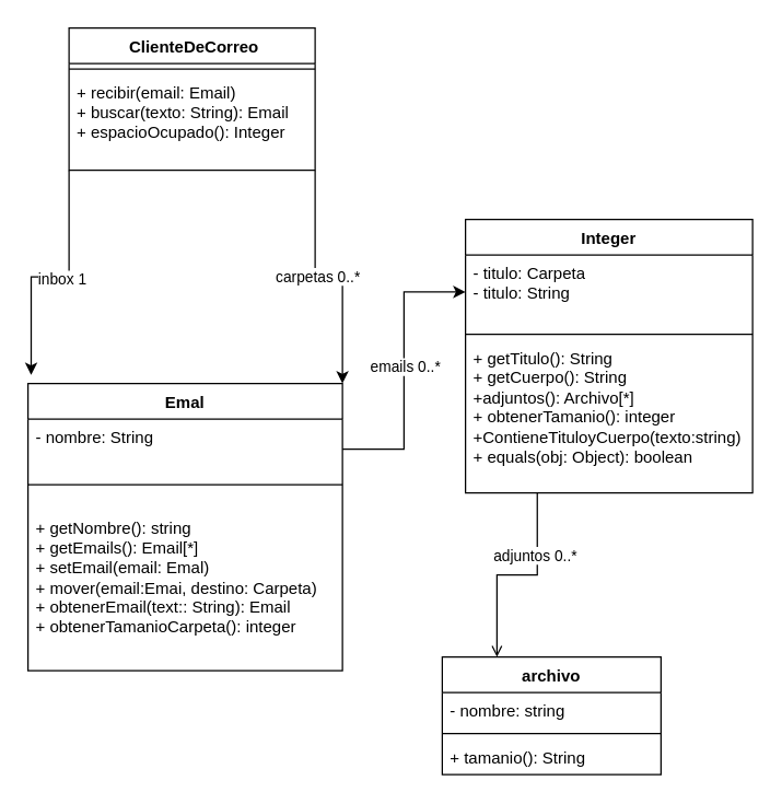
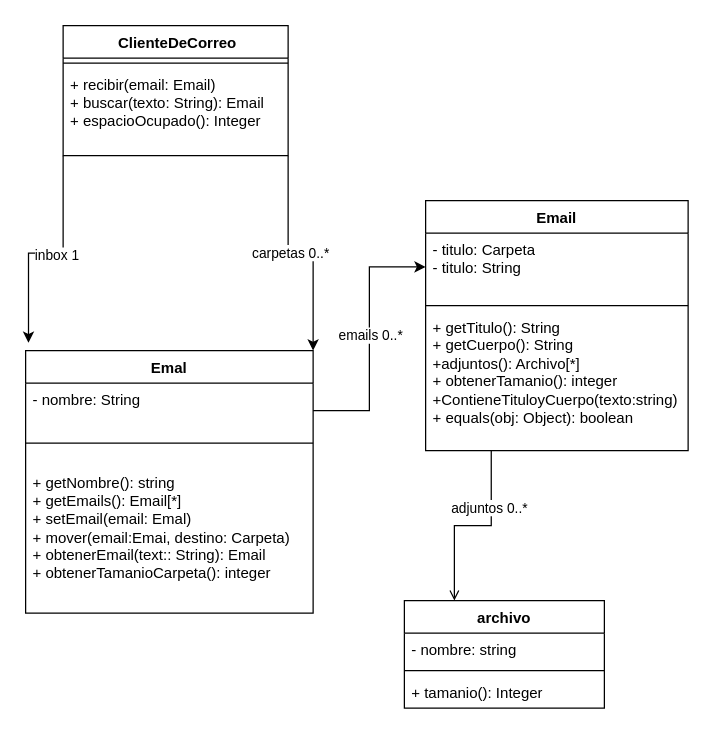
  <mxCell id="0" />
  <mxCell id="1" parent="0" />
  <mxCell id="2" style="edgeStyle=orthogonalEdgeStyle;rounded=0;orthogonalLoop=1;jettySize=auto;html=1;exitX=1;exitY=1;exitDx=0;exitDy=0;entryX=1;entryY=0;entryDx=0;entryDy=0;" parent="1" source="4" target="17" edge="1"><mxGeometry relative="1" as="geometry" /></mxCell>
  <mxCell id="3" value="carpetas 0..*" style="edgeLabel;html=1;align=center;verticalAlign=middle;resizable=0;points=[];" parent="2" vertex="1" connectable="0"><mxGeometry x="-0.103" y="1" relative="1" as="geometry"><mxPoint as="offset" /></mxGeometry></mxCell>
  <mxCell id="4" value="&amp;nbsp;ClienteDeCorreo" style="swimlane;fontStyle=1;align=center;verticalAlign=top;childLayout=stackLayout;horizontal=1;startSize=26;horizontalStack=0;resizeParent=1;resizeParentMax=0;resizeLast=0;collapsible=1;marginBottom=0;whiteSpace=wrap;html=1;" parent="1" vertex="1"><mxGeometry x="50" y="20" width="180" height="104" as="geometry" /></mxCell>
  <mxCell id="5" value="" style="line;strokeWidth=1;fillColor=none;align=left;verticalAlign=middle;spacingTop=-1;spacingLeft=3;spacingRight=3;rotatable=0;labelPosition=right;points=[];portConstraint=eastwest;strokeColor=inherit;" parent="4" vertex="1"><mxGeometry y="26" width="180" height="8" as="geometry" /></mxCell>
  <mxCell id="6" value="+ recibir(email: Email)&lt;div&gt;+ buscar(texto: String): Email&lt;/div&gt;&lt;div&gt;+ espacioOcupado(): Integer&lt;/div&gt;" style="text;strokeColor=none;fillColor=none;align=left;verticalAlign=top;spacingLeft=4;spacingRight=4;overflow=hidden;rotatable=0;points=[[0,0.5],[1,0.5]];portConstraint=eastwest;whiteSpace=wrap;html=1;" parent="4" vertex="1"><mxGeometry y="34" width="180" height="70" as="geometry" /></mxCell>
  <mxCell id="7" style="edgeStyle=orthogonalEdgeStyle;rounded=0;orthogonalLoop=1;jettySize=auto;html=1;exitX=0.25;exitY=1;exitDx=0;exitDy=0;entryX=0.25;entryY=0;entryDx=0;entryDy=0;endArrow=open;" parent="1" source="9" target="13" edge="1"><mxGeometry relative="1" as="geometry" /></mxCell>
  <mxCell id="8" value="adjuntos 0..*" style="edgeLabel;html=1;align=center;verticalAlign=middle;resizable=0;points=[];" parent="7" vertex="1" connectable="0"><mxGeometry x="-0.396" y="-2" relative="1" as="geometry"><mxPoint as="offset" /></mxGeometry></mxCell>
- <mxCell id="9" value="Integer" style="swimlane;fontStyle=1;align=center;verticalAlign=top;childLayout=stackLayout;horizontal=1;startSize=26;horizontalStack=0;resizeParent=1;resizeParentMax=0;resizeLast=0;collapsible=1;marginBottom=0;whiteSpace=wrap;html=1;" parent="1" vertex="1"><mxGeometry x="340" y="160" width="210" height="200" as="geometry" /></mxCell>
+ <mxCell id="9" value="Email" style="swimlane;fontStyle=1;align=center;verticalAlign=top;childLayout=stackLayout;horizontal=1;startSize=26;horizontalStack=0;resizeParent=1;resizeParentMax=0;resizeLast=0;collapsible=1;marginBottom=0;whiteSpace=wrap;html=1;" parent="1" vertex="1"><mxGeometry x="340" y="160" width="210" height="200" as="geometry" /></mxCell>
  <mxCell id="10" value="- titulo: Carpeta&lt;div&gt;- titulo: String&lt;/div&gt;" style="text;strokeColor=none;fillColor=none;align=left;verticalAlign=top;spacingLeft=4;spacingRight=4;overflow=hidden;rotatable=0;points=[[0,0.5],[1,0.5]];portConstraint=eastwest;whiteSpace=wrap;html=1;" parent="9" vertex="1"><mxGeometry y="26" width="210" height="54" as="geometry" /></mxCell>
  <mxCell id="11" value="" style="line;strokeWidth=1;fillColor=none;align=left;verticalAlign=middle;spacingTop=-1;spacingLeft=3;spacingRight=3;rotatable=0;labelPosition=right;points=[];portConstraint=eastwest;strokeColor=inherit;" parent="9" vertex="1"><mxGeometry y="80" width="210" height="8" as="geometry" /></mxCell>
  <mxCell id="12" value="+ getTitulo(): String&lt;div&gt;+ getCuerpo(): String&lt;/div&gt;&lt;div&gt;+adjuntos(): Archivo[*]&lt;/div&gt;&lt;div&gt;+ obtenerTamanio(): integer&lt;/div&gt;&lt;div&gt;+ContieneTituloyCuerpo(texto:string)&lt;/div&gt;&lt;div&gt;+ equals(obj: Object): boolean&lt;/div&gt;" style="text;strokeColor=none;fillColor=none;align=left;verticalAlign=top;spacingLeft=4;spacingRight=4;overflow=hidden;rotatable=0;points=[[0,0.5],[1,0.5]];portConstraint=eastwest;whiteSpace=wrap;html=1;" parent="9" vertex="1"><mxGeometry y="88" width="210" height="112" as="geometry" /></mxCell>
  <mxCell id="13" value="archivo" style="swimlane;fontStyle=1;align=center;verticalAlign=top;childLayout=stackLayout;horizontal=1;startSize=26;horizontalStack=0;resizeParent=1;resizeParentMax=0;resizeLast=0;collapsible=1;marginBottom=0;whiteSpace=wrap;html=1;" parent="1" vertex="1"><mxGeometry x="323" y="480" width="160" height="86" as="geometry" /></mxCell>
  <mxCell id="14" value="- nombre: string" style="text;strokeColor=none;fillColor=none;align=left;verticalAlign=top;spacingLeft=4;spacingRight=4;overflow=hidden;rotatable=0;points=[[0,0.5],[1,0.5]];portConstraint=eastwest;whiteSpace=wrap;html=1;" parent="13" vertex="1"><mxGeometry y="26" width="160" height="26" as="geometry" /></mxCell>
  <mxCell id="15" value="" style="line;strokeWidth=1;fillColor=none;align=left;verticalAlign=middle;spacingTop=-1;spacingLeft=3;spacingRight=3;rotatable=0;labelPosition=right;points=[];portConstraint=eastwest;strokeColor=inherit;" parent="13" vertex="1"><mxGeometry y="52" width="160" height="8" as="geometry" /></mxCell>
- <mxCell id="16" value="+ tamanio(): String" style="text;strokeColor=none;fillColor=none;align=left;verticalAlign=top;spacingLeft=4;spacingRight=4;overflow=hidden;rotatable=0;points=[[0,0.5],[1,0.5]];portConstraint=eastwest;whiteSpace=wrap;html=1;" parent="13" vertex="1"><mxGeometry y="60" width="160" height="26" as="geometry" /></mxCell>
+ <mxCell id="16" value="+ tamanio(): Integer" style="text;strokeColor=none;fillColor=none;align=left;verticalAlign=top;spacingLeft=4;spacingRight=4;overflow=hidden;rotatable=0;points=[[0,0.5],[1,0.5]];portConstraint=eastwest;whiteSpace=wrap;html=1;" parent="13" vertex="1"><mxGeometry y="60" width="160" height="26" as="geometry" /></mxCell>
  <mxCell id="17" value="Emal" style="swimlane;fontStyle=1;align=center;verticalAlign=top;childLayout=stackLayout;horizontal=1;startSize=26;horizontalStack=0;resizeParent=1;resizeParentMax=0;resizeLast=0;collapsible=1;marginBottom=0;whiteSpace=wrap;html=1;" parent="1" vertex="1"><mxGeometry x="20" y="280" width="230" height="210" as="geometry" /></mxCell>
  <mxCell id="18" value="- nombre: String" style="text;strokeColor=none;fillColor=none;align=left;verticalAlign=top;spacingLeft=4;spacingRight=4;overflow=hidden;rotatable=0;points=[[0,0.5],[1,0.5]];portConstraint=eastwest;whiteSpace=wrap;html=1;" parent="17" vertex="1"><mxGeometry y="26" width="230" height="44" as="geometry" /></mxCell>
  <mxCell id="19" value="" style="line;strokeWidth=1;fillColor=none;align=left;verticalAlign=middle;spacingTop=-1;spacingLeft=3;spacingRight=3;rotatable=0;labelPosition=right;points=[];portConstraint=eastwest;strokeColor=inherit;" parent="17" vertex="1"><mxGeometry y="70" width="230" height="8" as="geometry" /></mxCell>
  <mxCell id="20" value="&lt;div&gt;&lt;br&gt;+ getNombre(): string&lt;/div&gt;&lt;div&gt;+ getEmails(): Email[*]&lt;/div&gt;&lt;div&gt;+ setEmail(email: Emal)&lt;/div&gt;&lt;div&gt;&lt;div&gt;+ mover(email:Emai, destino: Carpeta)&lt;/div&gt;&lt;/div&gt;&lt;div&gt;+ obtenerEmail(text:: String): Email&lt;/div&gt;&lt;div&gt;+ obtenerTamanioCarpeta(): integer&lt;/div&gt;" style="text;strokeColor=none;fillColor=none;align=left;verticalAlign=top;spacingLeft=4;spacingRight=4;overflow=hidden;rotatable=0;points=[[0,0.5],[1,0.5]];portConstraint=eastwest;whiteSpace=wrap;html=1;" parent="17" vertex="1"><mxGeometry y="78" width="230" height="132" as="geometry" /></mxCell>
  <mxCell id="21" style="edgeStyle=orthogonalEdgeStyle;rounded=0;orthogonalLoop=1;jettySize=auto;html=1;exitX=0;exitY=1;exitDx=0;exitDy=0;entryX=0.01;entryY=-0.03;entryDx=0;entryDy=0;entryPerimeter=0;" parent="1" source="4" target="17" edge="1"><mxGeometry relative="1" as="geometry" /></mxCell>
  <mxCell id="22" value="inbox 1" style="edgeLabel;html=1;align=center;verticalAlign=middle;resizable=0;points=[];" parent="21" vertex="1" connectable="0"><mxGeometry x="-0.052" y="1" relative="1" as="geometry"><mxPoint as="offset" /></mxGeometry></mxCell>
  <mxCell id="23" style="edgeStyle=orthogonalEdgeStyle;rounded=0;orthogonalLoop=1;jettySize=auto;html=1;exitX=1;exitY=0.5;exitDx=0;exitDy=0;entryX=0;entryY=0.5;entryDx=0;entryDy=0;" parent="1" source="18" target="10" edge="1"><mxGeometry relative="1" as="geometry"><mxPoint x="320" y="308.81" as="targetPoint" /></mxGeometry></mxCell>
  <mxCell id="24" value="emails 0..*" style="edgeLabel;html=1;align=center;verticalAlign=middle;resizable=0;points=[];" parent="23" vertex="1" connectable="0"><mxGeometry x="0.035" relative="1" as="geometry"><mxPoint as="offset" /></mxGeometry></mxCell>
